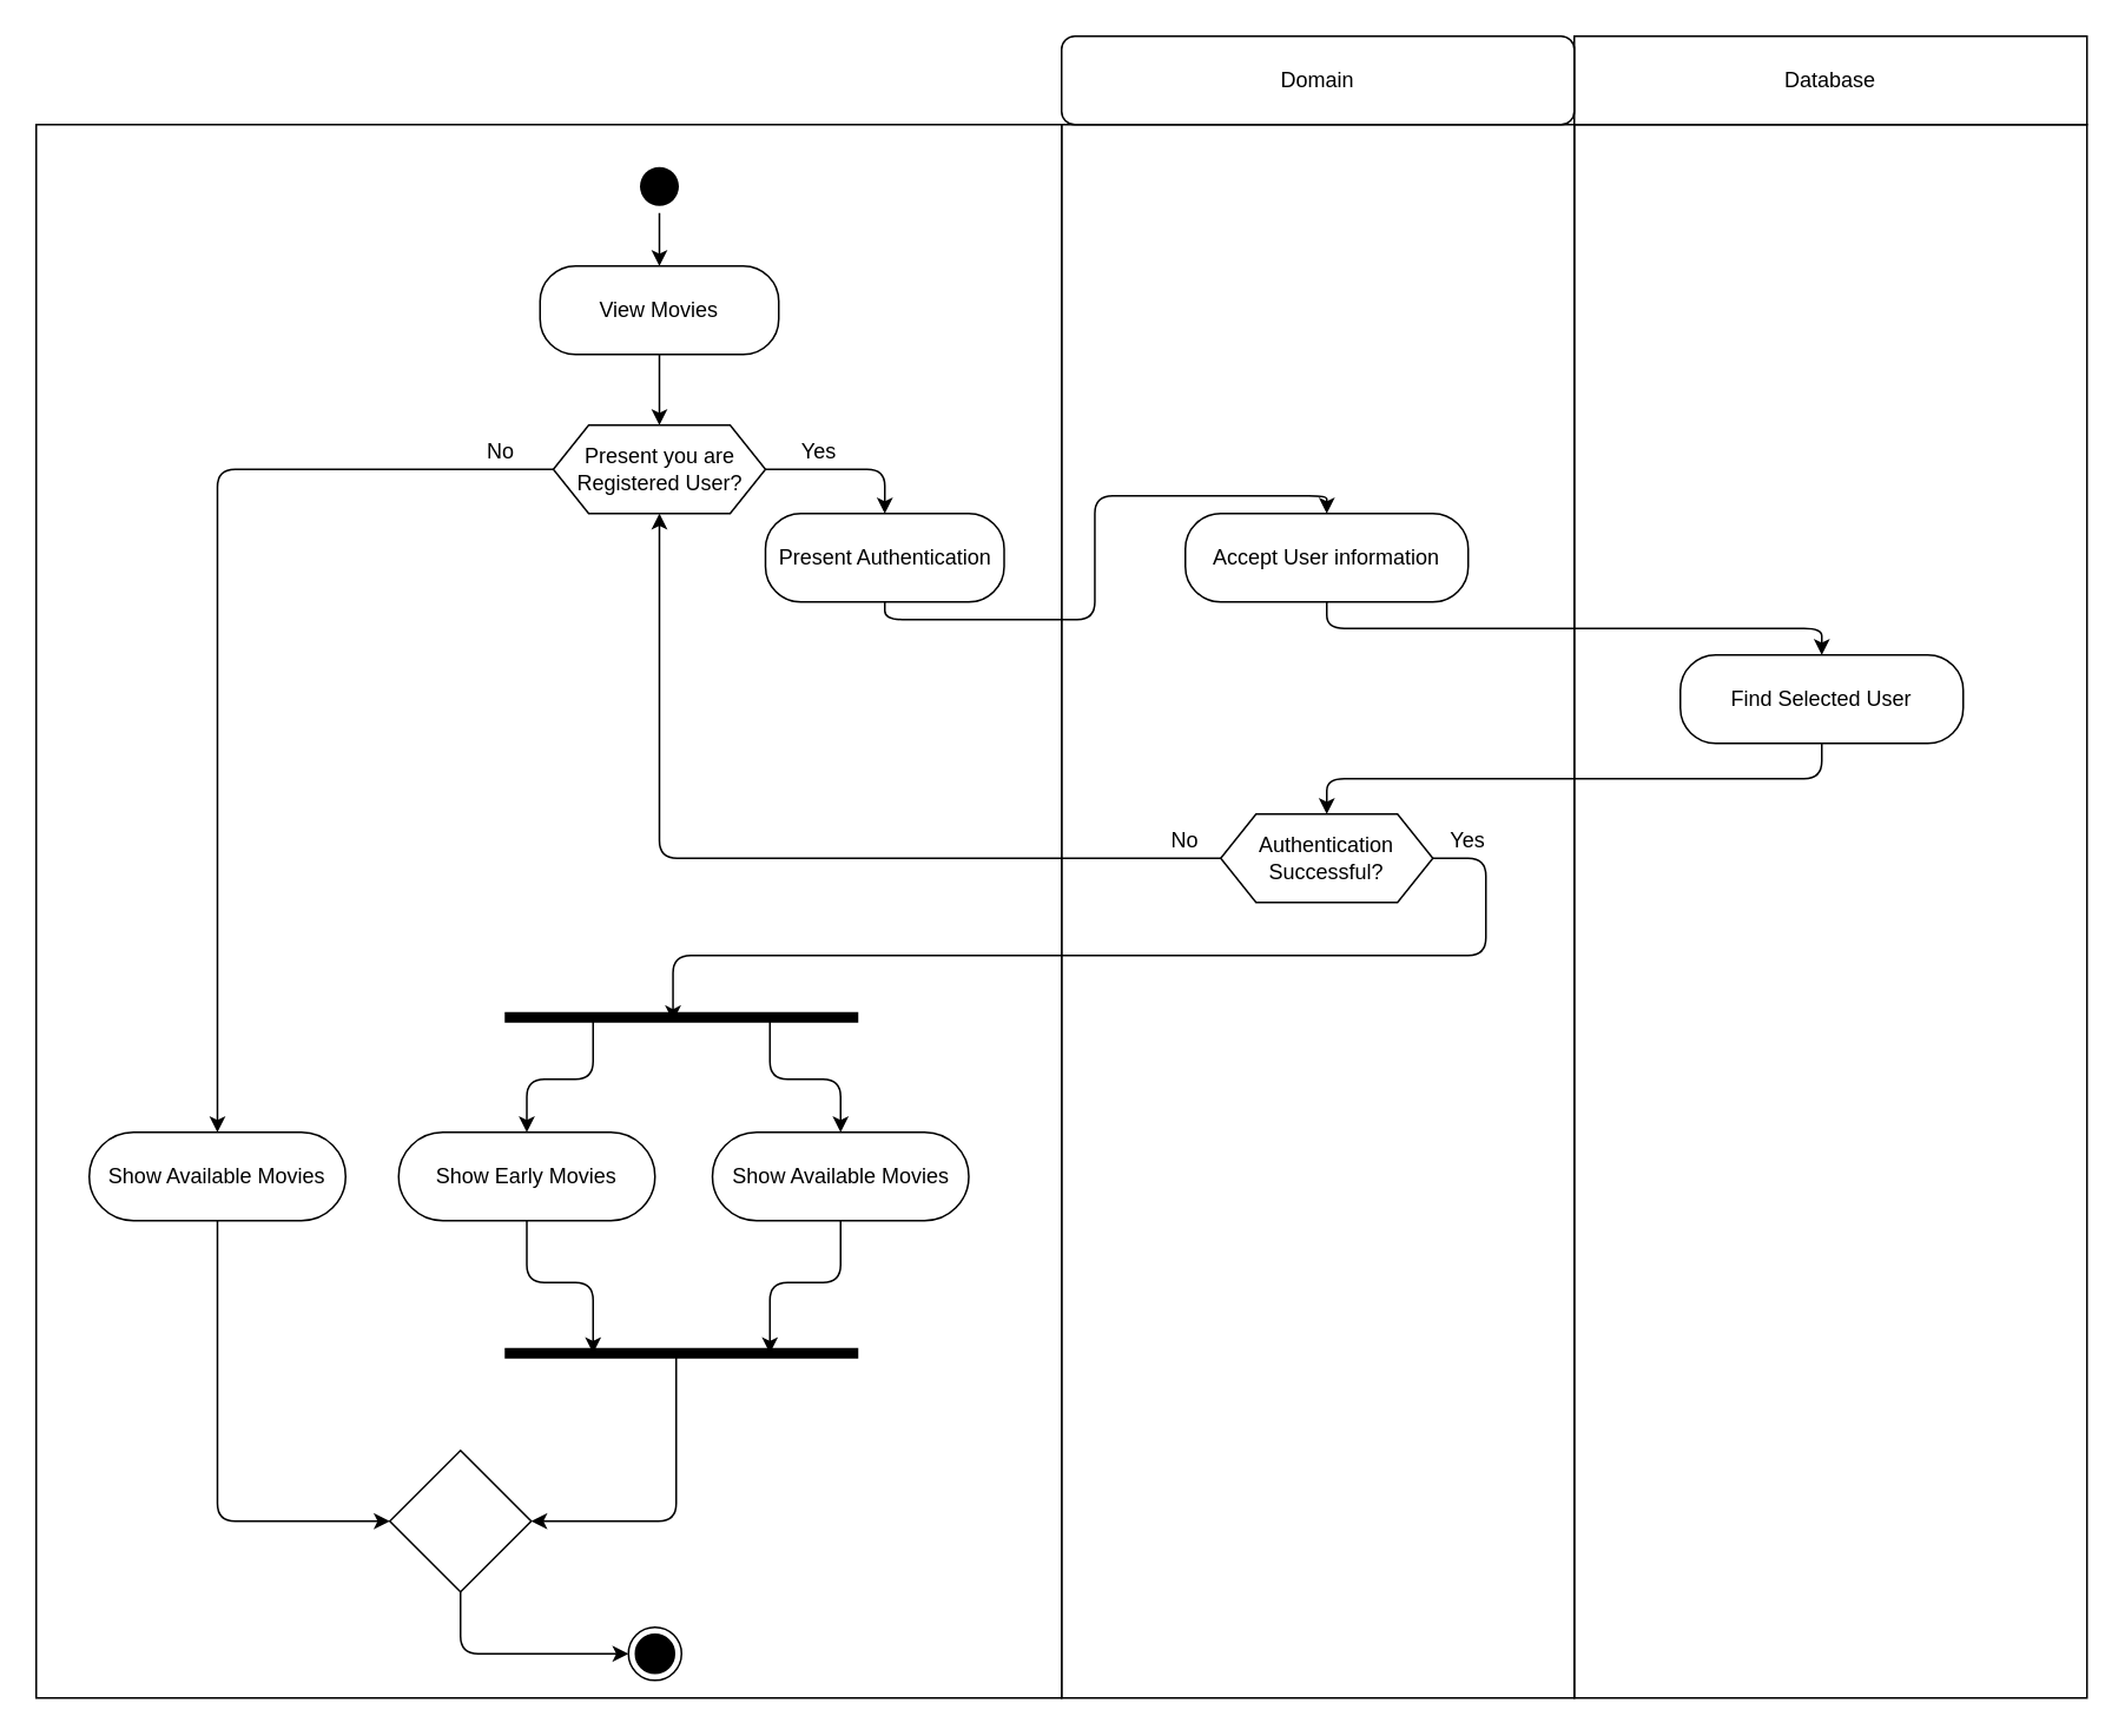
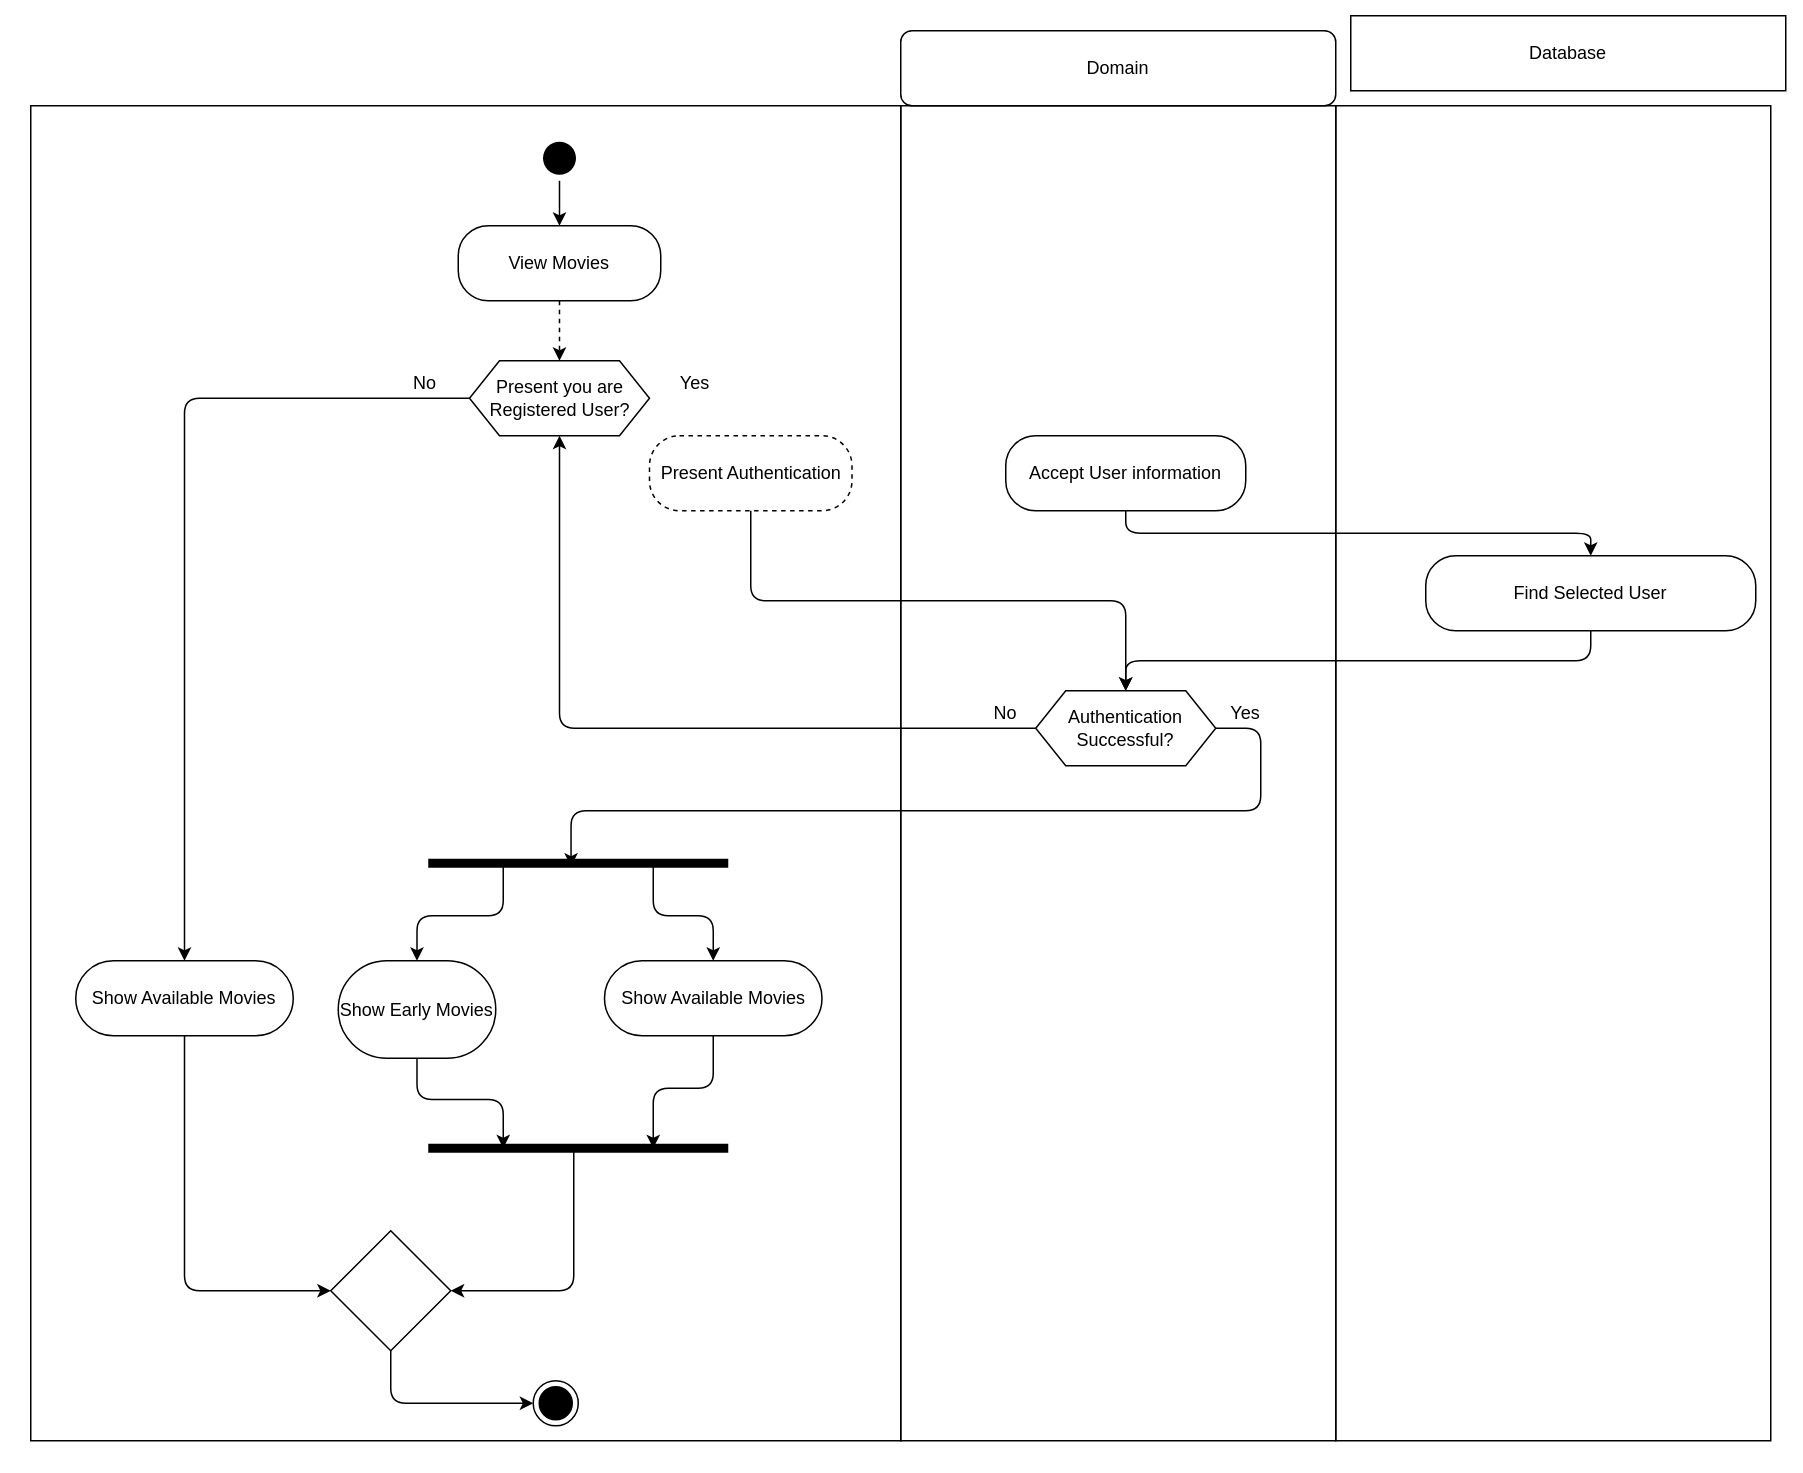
  <mxCell id="0" />
  <mxCell id="1" parent="0" />
  <mxCell id="2" value="" style="rounded=0;whiteSpace=wrap;html=1;strokeColor=#000000;fontColor=#000000;fillColor=none;" vertex="1" parent="1"><mxGeometry x="20" y="70" width="580" height="890" as="geometry" /></mxCell>
  <mxCell id="3" value="" style="rounded=0;whiteSpace=wrap;html=1;strokeColor=#000000;fontColor=#000000;fillColor=none;" vertex="1" parent="1"><mxGeometry x="600" y="70" width="290" height="890" as="geometry" /></mxCell>
  <mxCell id="4" value="" style="rounded=0;whiteSpace=wrap;html=1;strokeColor=#000000;fontColor=#000000;fillColor=none;" vertex="1" parent="1"><mxGeometry x="890" y="70" width="290" height="890" as="geometry" /></mxCell>
  <mxCell id="5" value="Domain" style="whiteSpace=wrap;html=1;strokeColor=#000000;fontColor=#000000;fillColor=none;rounded=1;" vertex="1" parent="1"><mxGeometry x="600" y="20" width="290" height="50" as="geometry" /></mxCell>
- <mxCell id="6" value="Database" style="rounded=0;whiteSpace=wrap;html=1;strokeColor=#000000;fontColor=#000000;fillColor=none;" vertex="1" parent="1"><mxGeometry x="890" y="20" width="290" height="50" as="geometry" /></mxCell>
+ <mxCell id="6" value="Database" style="rounded=0;whiteSpace=wrap;html=1;strokeColor=#000000;fontColor=#000000;fillColor=none;" vertex="1" parent="1"><mxGeometry x="900" y="10" width="290" height="50" as="geometry" /></mxCell>
  <mxCell id="7" value="" style="edgeStyle=orthogonalEdgeStyle;html=1;verticalAlign=bottom;endArrow=classic;strokeColor=#000000;entryX=0.5;entryY=0;entryDx=0;entryDy=0;startArrow=none;endFill=1;" edge="1" source="16" parent="1" target="15"><mxGeometry relative="1" as="geometry"><mxPoint x="220" y="20" as="targetPoint" /><mxPoint x="373" y="-70" as="sourcePoint" /></mxGeometry></mxCell>
  <mxCell id="8" value="" style="ellipse;html=1;shape=endState;fillColor=#000000;strokeColor=#000000;" vertex="1" parent="1"><mxGeometry x="355" y="920" width="30" height="30" as="geometry" /></mxCell>
  <mxCell id="9" style="edgeStyle=orthogonalEdgeStyle;html=1;exitX=0.25;exitY=0.5;exitDx=0;exitDy=0;exitPerimeter=0;entryX=0.5;entryY=0;entryDx=0;entryDy=0;strokeColor=#000000;fontColor=#000000;endArrow=classic;endFill=1;" edge="1" parent="1" source="11" target="20"><mxGeometry relative="1" as="geometry" /></mxCell>
  <mxCell id="10" style="edgeStyle=orthogonalEdgeStyle;html=1;exitX=0.75;exitY=0.5;exitDx=0;exitDy=0;exitPerimeter=0;entryX=0.5;entryY=0;entryDx=0;entryDy=0;strokeColor=#000000;fontColor=#000000;endArrow=classic;endFill=1;" edge="1" parent="1" source="11" target="24"><mxGeometry relative="1" as="geometry" /></mxCell>
  <mxCell id="11" value="" style="shape=line;html=1;strokeWidth=6;strokeColor=#000000;" vertex="1" parent="1"><mxGeometry x="285" y="570" width="200" height="10" as="geometry" /></mxCell>
  <mxCell id="12" style="edgeStyle=orthogonalEdgeStyle;html=1;exitX=0.485;exitY=0.6;exitDx=0;exitDy=0;exitPerimeter=0;entryX=1;entryY=0.5;entryDx=0;entryDy=0;strokeColor=#000000;fontColor=#000000;endArrow=classic;endFill=1;" edge="1" parent="1" source="13" target="29"><mxGeometry relative="1" as="geometry"><Array as="points"><mxPoint x="382" y="860" /></Array></mxGeometry></mxCell>
  <mxCell id="13" value="" style="shape=line;html=1;strokeWidth=6;strokeColor=#000000;" vertex="1" parent="1"><mxGeometry x="285" y="760" width="200" height="10" as="geometry" /></mxCell>
- <mxCell id="14" style="edgeStyle=none;html=1;exitX=0.5;exitY=1;exitDx=0;exitDy=0;entryX=0.5;entryY=0;entryDx=0;entryDy=0;strokeColor=#000000;fontColor=#000000;" edge="1" parent="1" source="15" target="27"><mxGeometry relative="1" as="geometry"><mxPoint x="372.5" y="270" as="targetPoint" /></mxGeometry></mxCell>
+ <mxCell id="14" style="edgeStyle=none;html=1;exitX=0.5;exitY=1;exitDx=0;exitDy=0;entryX=0.5;entryY=0;entryDx=0;entryDy=0;strokeColor=#000000;fontColor=#000000;dashed=1;" edge="1" parent="1" source="15" target="27"><mxGeometry relative="1" as="geometry"><mxPoint x="372.5" y="270" as="targetPoint" /></mxGeometry></mxCell>
  <mxCell id="15" value="View Movies" style="rounded=1;whiteSpace=wrap;html=1;arcSize=40;fontColor=#000000;fillColor=none;strokeColor=#000000;" vertex="1" parent="1"><mxGeometry x="305" y="150" width="135" height="50" as="geometry" /></mxCell>
  <mxCell id="16" value="" style="ellipse;html=1;shape=startState;fillColor=#000000;strokeColor=none;" vertex="1" parent="1"><mxGeometry x="357.5" y="90" width="30" height="30" as="geometry" /></mxCell>
  <mxCell id="17" style="edgeStyle=orthogonalEdgeStyle;html=1;exitX=0.5;exitY=1;exitDx=0;exitDy=0;entryX=0;entryY=0.5;entryDx=0;entryDy=0;strokeColor=#000000;fontColor=#000000;endArrow=classic;endFill=1;" edge="1" parent="1" source="18" target="29"><mxGeometry relative="1" as="geometry" /></mxCell>
  <mxCell id="18" value="Show Available Movies" style="rounded=1;whiteSpace=wrap;html=1;arcSize=50;fontColor=#000000;fillColor=none;strokeColor=#000000;" vertex="1" parent="1"><mxGeometry x="50" y="640" width="145" height="50" as="geometry" /></mxCell>
  <mxCell id="19" style="edgeStyle=orthogonalEdgeStyle;html=1;exitX=0.5;exitY=1;exitDx=0;exitDy=0;entryX=0.25;entryY=0.5;entryDx=0;entryDy=0;entryPerimeter=0;strokeColor=#000000;fontColor=#000000;endArrow=classic;endFill=1;" edge="1" parent="1" source="20" target="13"><mxGeometry relative="1" as="geometry" /></mxCell>
- <mxCell id="20" value="Show Early Movies" style="rounded=1;whiteSpace=wrap;html=1;arcSize=50;fontColor=#000000;fillColor=none;strokeColor=#000000;" vertex="1" parent="1"><mxGeometry x="225" y="640" width="145" height="50" as="geometry" /></mxCell>
+ <mxCell id="20" value="Show Early Movies" style="rounded=1;whiteSpace=wrap;html=1;arcSize=50;fontColor=#000000;fillColor=none;strokeColor=#000000;" vertex="1" parent="1"><mxGeometry x="225" y="640" width="105" height="65" as="geometry" /></mxCell>
  <mxCell id="21" value="No" style="text;html=1;strokeColor=none;fillColor=none;align=center;verticalAlign=middle;whiteSpace=wrap;rounded=0;fontColor=#000000;" vertex="1" parent="1"><mxGeometry x="252.5" y="240" width="60" height="30" as="geometry" /></mxCell>
  <mxCell id="22" value="Yes" style="text;html=1;strokeColor=none;fillColor=none;align=center;verticalAlign=middle;whiteSpace=wrap;rounded=0;fontColor=#000000;" vertex="1" parent="1"><mxGeometry x="432.5" y="240" width="60" height="30" as="geometry" /></mxCell>
  <mxCell id="23" style="edgeStyle=orthogonalEdgeStyle;html=1;exitX=0.5;exitY=1;exitDx=0;exitDy=0;entryX=0.75;entryY=0.5;entryDx=0;entryDy=0;entryPerimeter=0;strokeColor=#000000;fontColor=#000000;endArrow=classic;endFill=1;" edge="1" parent="1" source="24" target="13"><mxGeometry relative="1" as="geometry" /></mxCell>
  <mxCell id="24" value="Show Available Movies" style="rounded=1;whiteSpace=wrap;html=1;arcSize=50;fontColor=#000000;fillColor=none;strokeColor=#000000;" vertex="1" parent="1"><mxGeometry x="402.5" y="640" width="145" height="50" as="geometry" /></mxCell>
- <mxCell id="25" style="edgeStyle=orthogonalEdgeStyle;html=1;exitX=1;exitY=0.5;exitDx=0;exitDy=0;strokeColor=#000000;fontColor=#000000;endArrow=classic;endFill=1;" edge="1" parent="1" source="27" target="31"><mxGeometry relative="1" as="geometry" /></mxCell>
  <mxCell id="26" style="edgeStyle=orthogonalEdgeStyle;html=1;exitX=0;exitY=0.5;exitDx=0;exitDy=0;strokeColor=#000000;fontColor=#000000;endArrow=classic;endFill=1;entryX=0.5;entryY=0;entryDx=0;entryDy=0;" edge="1" parent="1" source="27" target="18"><mxGeometry relative="1" as="geometry"><mxPoint x="-45" y="580" as="targetPoint" /></mxGeometry></mxCell>
  <mxCell id="27" value="Present you are Registered User?" style="shape=hexagon;perimeter=hexagonPerimeter2;whiteSpace=wrap;html=1;fixedSize=1;strokeColor=#000000;fontColor=#000000;fillColor=none;" vertex="1" parent="1"><mxGeometry x="312.5" y="240" width="120" height="50" as="geometry" /></mxCell>
  <mxCell id="28" style="edgeStyle=orthogonalEdgeStyle;html=1;exitX=0.5;exitY=1;exitDx=0;exitDy=0;entryX=0;entryY=0.5;entryDx=0;entryDy=0;strokeColor=#000000;fontColor=#000000;endArrow=classic;endFill=1;" edge="1" parent="1" source="29" target="8"><mxGeometry relative="1" as="geometry" /></mxCell>
  <mxCell id="29" value="" style="rhombus;whiteSpace=wrap;html=1;strokeColor=#000000;fontColor=#000000;fillColor=none;" vertex="1" parent="1"><mxGeometry x="220" y="820" width="80" height="80" as="geometry" /></mxCell>
- <mxCell id="30" style="edgeStyle=orthogonalEdgeStyle;html=1;exitX=0.5;exitY=1;exitDx=0;exitDy=0;entryX=0.5;entryY=0;entryDx=0;entryDy=0;strokeColor=#000000;fontColor=#000000;endArrow=classic;endFill=1;" edge="1" parent="1" source="31" target="33"><mxGeometry relative="1" as="geometry" /></mxCell>
- <mxCell id="31" value="Present Authentication" style="rounded=1;whiteSpace=wrap;html=1;arcSize=40;fontColor=#000000;fillColor=none;strokeColor=#000000;" vertex="1" parent="1"><mxGeometry x="432.5" y="290" width="135" height="50" as="geometry" /></mxCell>
+ <mxCell id="30" style="edgeStyle=orthogonalEdgeStyle;html=1;exitX=0.5;exitY=1;exitDx=0;exitDy=0;strokeColor=#000000;fontColor=#000000;endArrow=classic;endFill=1;" edge="1" parent="1" source="31" target="38"><mxGeometry relative="1" as="geometry" /></mxCell>
+ <mxCell id="31" value="Present Authentication" style="rounded=1;whiteSpace=wrap;html=1;arcSize=40;fontColor=#000000;fillColor=none;strokeColor=#000000;dashed=1;" vertex="1" parent="1"><mxGeometry x="432.5" y="290" width="135" height="50" as="geometry" /></mxCell>
  <mxCell id="32" style="edgeStyle=orthogonalEdgeStyle;html=1;exitX=0.5;exitY=1;exitDx=0;exitDy=0;entryX=0.5;entryY=0;entryDx=0;entryDy=0;strokeColor=#000000;fontColor=#000000;endArrow=classic;endFill=1;" edge="1" parent="1" source="33" target="35"><mxGeometry relative="1" as="geometry" /></mxCell>
  <mxCell id="33" value="Accept User information" style="rounded=1;whiteSpace=wrap;html=1;arcSize=40;fontColor=#000000;fillColor=none;strokeColor=#000000;" vertex="1" parent="1"><mxGeometry x="670" y="290" width="160" height="50" as="geometry" /></mxCell>
  <mxCell id="34" style="edgeStyle=orthogonalEdgeStyle;html=1;exitX=0.5;exitY=1;exitDx=0;exitDy=0;entryX=0.5;entryY=0;entryDx=0;entryDy=0;strokeColor=#000000;fontColor=#000000;endArrow=classic;endFill=1;" edge="1" parent="1" source="35" target="38"><mxGeometry relative="1" as="geometry"><mxPoint x="750" y="610" as="targetPoint" /></mxGeometry></mxCell>
- <mxCell id="35" value="Find Selected User" style="rounded=1;whiteSpace=wrap;html=1;arcSize=40;fontColor=#000000;fillColor=none;strokeColor=#000000;" vertex="1" parent="1"><mxGeometry x="950" y="370" width="160" height="50" as="geometry" /></mxCell>
+ <mxCell id="35" value="Find Selected User" style="rounded=1;whiteSpace=wrap;html=1;arcSize=40;fontColor=#000000;fillColor=none;strokeColor=#000000;" vertex="1" parent="1"><mxGeometry x="950" y="370" width="220" height="50" as="geometry" /></mxCell>
  <mxCell id="36" style="edgeStyle=orthogonalEdgeStyle;html=1;exitX=1;exitY=0.5;exitDx=0;exitDy=0;strokeColor=#000000;fontColor=#000000;endArrow=classic;endFill=1;entryX=0.476;entryY=0.726;entryDx=0;entryDy=0;entryPerimeter=0;" edge="1" parent="1" source="38" target="11"><mxGeometry relative="1" as="geometry"><Array as="points"><mxPoint x="840" y="485" /><mxPoint x="840" y="540" /><mxPoint x="380" y="540" /></Array></mxGeometry></mxCell>
  <mxCell id="37" style="edgeStyle=orthogonalEdgeStyle;html=1;exitX=0;exitY=0.5;exitDx=0;exitDy=0;entryX=0.5;entryY=1;entryDx=0;entryDy=0;strokeColor=#000000;fontColor=#000000;endArrow=classic;endFill=1;" edge="1" parent="1" source="38" target="27"><mxGeometry relative="1" as="geometry" /></mxCell>
  <mxCell id="38" value="Authentication Successful?" style="shape=hexagon;perimeter=hexagonPerimeter2;whiteSpace=wrap;html=1;fixedSize=1;strokeColor=#000000;fontColor=#000000;fillColor=none;" vertex="1" parent="1"><mxGeometry x="690" y="460" width="120" height="50" as="geometry" /></mxCell>
  <mxCell id="39" value="Yes" style="text;html=1;strokeColor=none;fillColor=none;align=center;verticalAlign=middle;whiteSpace=wrap;rounded=0;fontColor=#000000;" vertex="1" parent="1"><mxGeometry x="800" y="460" width="60" height="30" as="geometry" /></mxCell>
  <mxCell id="40" value="No" style="text;html=1;strokeColor=none;fillColor=none;align=center;verticalAlign=middle;whiteSpace=wrap;rounded=0;fontColor=#000000;" vertex="1" parent="1"><mxGeometry x="640" y="460" width="60" height="30" as="geometry" /></mxCell>
